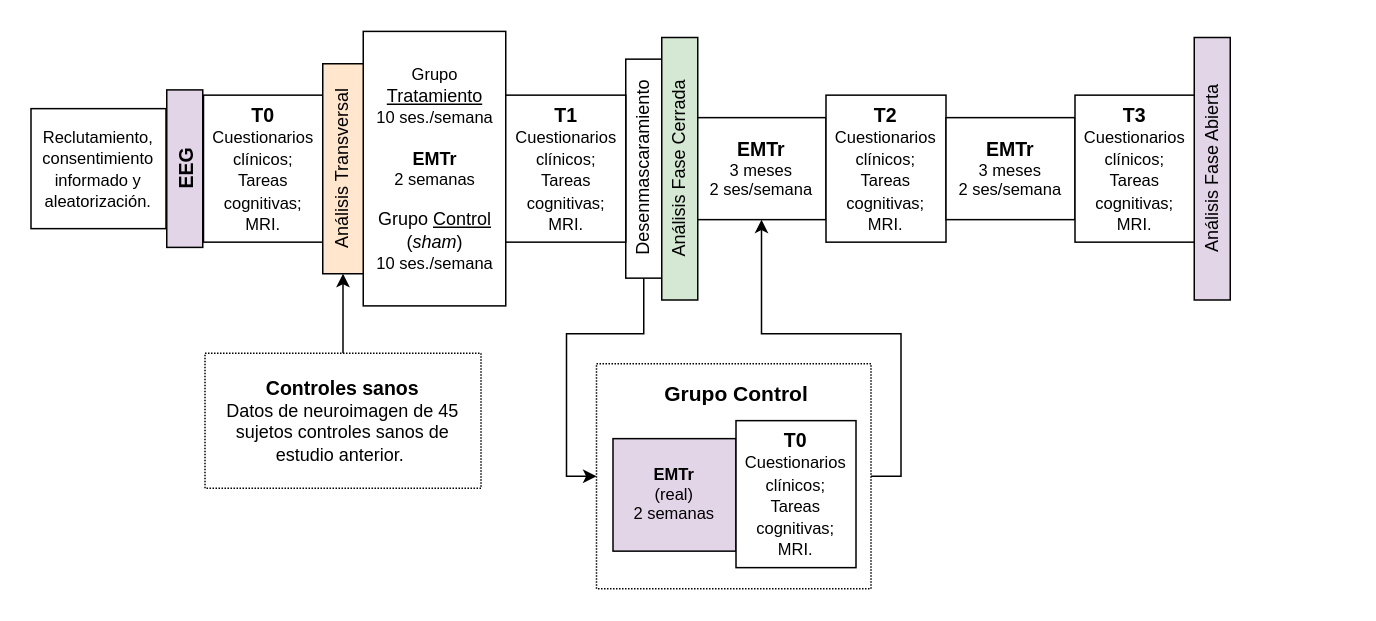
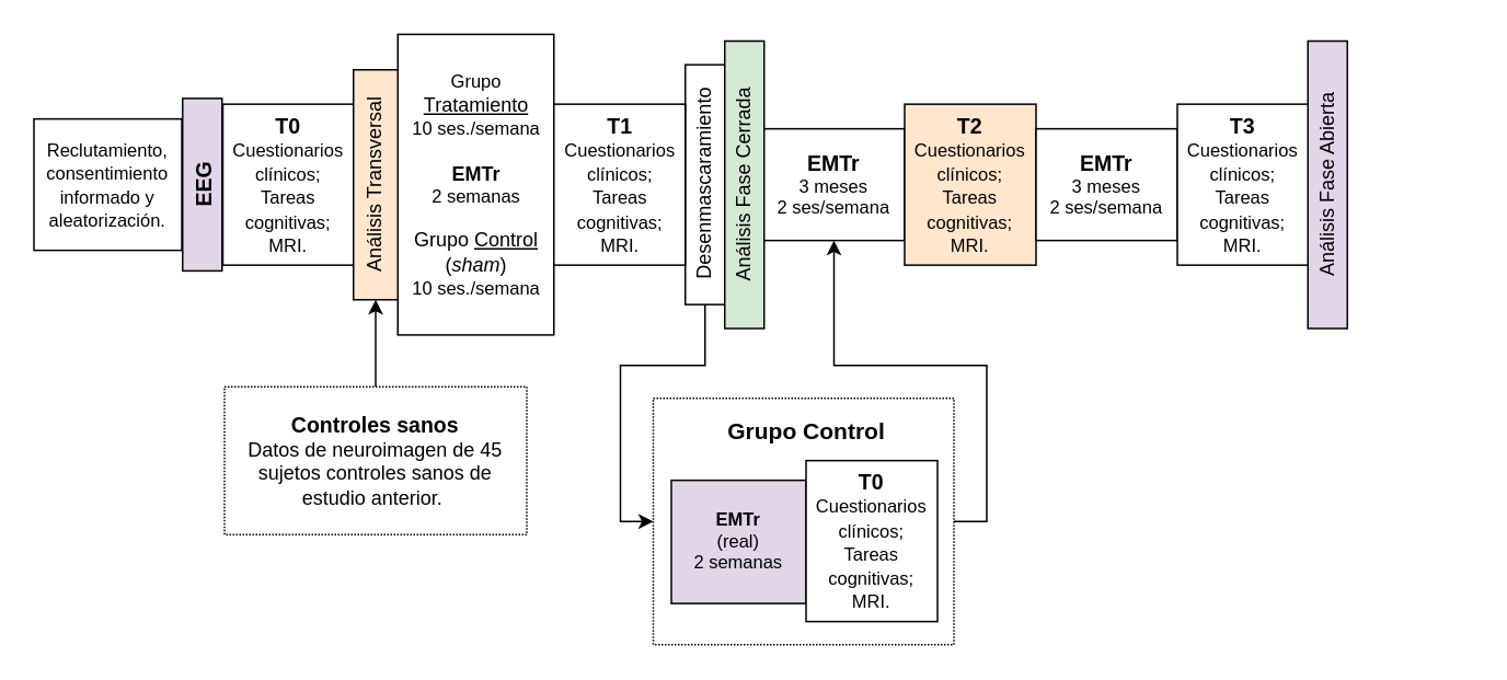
  <mxCell id="0" />
  <mxCell id="1" parent="0" />
  <mxCell id="2" style="edgeStyle=orthogonalEdgeStyle;rounded=0;orthogonalLoop=1;jettySize=auto;html=1;entryX=0.5;entryY=1;entryDx=0;entryDy=0;exitX=1;exitY=0.5;exitDx=0;exitDy=0;" edge="1" parent="1" source="3" target="11"><mxGeometry relative="1" as="geometry"><Array as="points"><mxPoint x="600" y="317" /><mxPoint x="600" y="222" /><mxPoint x="507" y="222" /></Array></mxGeometry></mxCell>
  <mxCell id="3" value="" style="rounded=0;whiteSpace=wrap;html=1;dashed=1;dashPattern=1 1;rotation=0;" parent="1" vertex="1"><mxGeometry x="397" y="242" width="183" height="150" as="geometry" /></mxCell>
  <mxCell id="4" value="&lt;font style=&quot;font-size: 11px&quot;&gt;Reclutamiento, &lt;br&gt;consentimiento informado y aleatorización.&lt;br&gt;&lt;/font&gt;" style="rounded=0;whiteSpace=wrap;html=1;rotation=0;" parent="1" vertex="1"><mxGeometry x="20" y="71.929" width="90" height="80" as="geometry" /></mxCell>
  <mxCell id="5" value="&lt;h2&gt;&lt;font style=&quot;font-size: 13px&quot;&gt;EEG&lt;/font&gt;&lt;/h2&gt;" style="rounded=0;whiteSpace=wrap;html=1;rotation=-90;fillColor=#e1d5e7;" parent="1" vertex="1"><mxGeometry x="70" y="99.929" width="105" height="24" as="geometry" /></mxCell>
  <mxCell id="6" value="&lt;font style=&quot;font-size: 11px&quot;&gt;&lt;font style=&quot;font-size: 11px&quot;&gt;Grupo &lt;u style=&quot;font-size: 12px&quot;&gt;Tratamiento&lt;/u&gt;&lt;br&gt;&lt;font style=&quot;font-size: 11px&quot;&gt;10 ses./semana&lt;/font&gt;&lt;/font&gt;&lt;font style=&quot;font-size: 11px&quot;&gt;&lt;br&gt;&lt;/font&gt;&lt;/font&gt;&lt;div style=&quot;font-size: 11px&quot;&gt;&lt;font style=&quot;font-size: 11px&quot;&gt;&lt;br&gt;&lt;/font&gt;&lt;/div&gt;&lt;div style=&quot;font-size: 11px&quot;&gt;&lt;font style=&quot;font-size: 11px&quot;&gt;&lt;b style=&quot;font-size: 12px&quot;&gt;EMTr&lt;/b&gt;&lt;br&gt;&lt;font style=&quot;font-size: 11px&quot;&gt;2 semanas&lt;br&gt;&lt;/font&gt;&lt;/font&gt;&lt;/div&gt;&lt;div style=&quot;font-size: 11px&quot;&gt;&lt;font style=&quot;font-size: 11px&quot;&gt;&lt;br&gt;&lt;/font&gt;&lt;/div&gt;&lt;div&gt;&lt;font&gt;Grupo &lt;u style=&quot;font-size: 12px&quot;&gt;Control&lt;/u&gt;&lt;br&gt;(&lt;i style=&quot;font-size: 12px&quot;&gt;sham&lt;/i&gt;)&lt;br&gt;&lt;font style=&quot;font-size: 11px&quot;&gt;10 ses./semana&lt;/font&gt;&lt;br&gt;&lt;/font&gt;&lt;/div&gt;" style="rounded=0;whiteSpace=wrap;html=1;rotation=0;" parent="1" vertex="1"><mxGeometry x="241.5" y="20.429" width="95" height="183" as="geometry" /></mxCell>
  <mxCell id="7" value="&lt;font&gt;&lt;b&gt;&lt;font style=&quot;font-size: 13px&quot;&gt;T0&lt;/font&gt;&lt;/b&gt;&lt;/font&gt;&lt;br&gt;&lt;font style=&quot;font-size: 11px&quot;&gt;Cuestionarios clínicos;&lt;br&gt;Tareas cognitivas;&lt;br&gt;MRI.&lt;/font&gt;" style="rounded=0;whiteSpace=wrap;html=1;rotation=0;" parent="1" vertex="1"><mxGeometry x="135" y="62.929" width="80" height="98" as="geometry" /></mxCell>
  <mxCell id="8" style="edgeStyle=orthogonalEdgeStyle;rounded=0;orthogonalLoop=1;jettySize=auto;html=1;exitX=0;exitY=0.5;exitDx=0;exitDy=0;entryX=0;entryY=0.5;entryDx=0;entryDy=0;" edge="1" parent="1" source="9" target="3"><mxGeometry relative="1" as="geometry"><Array as="points"><mxPoint x="428" y="222" /><mxPoint x="377" y="222" /><mxPoint x="377" y="317" /></Array></mxGeometry></mxCell>
  <mxCell id="9" value="&lt;div&gt;Desenmascaramiento&lt;/div&gt;" style="rounded=0;whiteSpace=wrap;html=1;rotation=-90;" parent="1" vertex="1"><mxGeometry x="355.5" y="99.929" width="146" height="24" as="geometry" /></mxCell>
  <mxCell id="10" value="&lt;div style=&quot;font-size: 11px&quot;&gt;&lt;b&gt;EMTr&lt;br&gt;&lt;/b&gt;(real)&lt;br&gt;2 semanas&lt;/div&gt;" style="rounded=0;whiteSpace=wrap;html=1;rotation=0;fillColor=#e1d5e7;" parent="1" vertex="1"><mxGeometry x="408" y="291.929" width="82" height="75" as="geometry" /></mxCell>
  <mxCell id="11" value="&lt;font style=&quot;font-size: 13px&quot;&gt;&lt;font style=&quot;font-size: 13px&quot;&gt;&lt;b&gt;EMTr&lt;/b&gt;&lt;/font&gt;&lt;br&gt;&lt;/font&gt;&lt;div style=&quot;font-size: 11px&quot;&gt;&lt;font style=&quot;font-size: 11px&quot;&gt;3 meses&lt;br&gt;&lt;/font&gt;&lt;/div&gt;&lt;div style=&quot;font-size: 11px&quot;&gt;&lt;font style=&quot;font-size: 11px&quot;&gt;2 ses/semana&lt;br&gt;&lt;/font&gt;&lt;/div&gt;" style="rounded=0;whiteSpace=wrap;html=1;rotation=0;" parent="1" vertex="1"><mxGeometry x="464" y="77.929" width="86" height="68" as="geometry" /></mxCell>
  <mxCell id="12" value="&lt;b&gt;&lt;font style=&quot;font-size: 14px&quot;&gt;Grupo Control&lt;/font&gt;&lt;/b&gt;" style="text;html=1;strokeColor=none;fillColor=none;align=center;verticalAlign=middle;whiteSpace=wrap;rounded=0;dashed=1;dashPattern=1 1;rotation=0;" parent="1" vertex="1"><mxGeometry x="407.5" y="251.929" width="165" height="20" as="geometry" /></mxCell>
  <mxCell id="13" value="&lt;font&gt;&lt;b&gt;&lt;font style=&quot;font-size: 13px&quot;&gt;T1&lt;/font&gt;&lt;/b&gt;&lt;/font&gt;&lt;br&gt;&lt;font style=&quot;font-size: 11px&quot;&gt;Cuestionarios clínicos;&lt;br&gt;Tareas cognitivas;&lt;br&gt;MRI.&lt;/font&gt;" style="rounded=0;whiteSpace=wrap;html=1;rotation=0;" vertex="1" parent="1"><mxGeometry x="336.5" y="62.929" width="80" height="98" as="geometry" /></mxCell>
- <mxCell id="14" value="&lt;font&gt;&lt;b&gt;&lt;font style=&quot;font-size: 13px&quot;&gt;T2&lt;/font&gt;&lt;/b&gt;&lt;/font&gt;&lt;br&gt;&lt;font style=&quot;font-size: 11px&quot;&gt;Cuestionarios clínicos;&lt;br&gt;Tareas cognitivas;&lt;br&gt;MRI.&lt;/font&gt;" style="rounded=0;whiteSpace=wrap;html=1;rotation=0;" vertex="1" parent="1"><mxGeometry x="550" y="62.929" width="80" height="98" as="geometry" /></mxCell>
+ <mxCell id="14" value="&lt;font&gt;&lt;b&gt;&lt;font style=&quot;font-size: 13px&quot;&gt;T2&lt;/font&gt;&lt;/b&gt;&lt;/font&gt;&lt;br&gt;&lt;font style=&quot;font-size: 11px&quot;&gt;Cuestionarios clínicos;&lt;br&gt;Tareas cognitivas;&lt;br&gt;MRI.&lt;/font&gt;" style="rounded=0;whiteSpace=wrap;html=1;rotation=0;fillColor=#ffe6cc;" vertex="1" parent="1"><mxGeometry x="550" y="62.929" width="80" height="98" as="geometry" /></mxCell>
  <mxCell id="15" value="&lt;font style=&quot;font-size: 13px&quot;&gt;&lt;font style=&quot;font-size: 13px&quot;&gt;&lt;b&gt;EMTr&lt;/b&gt;&lt;/font&gt;&lt;br&gt;&lt;/font&gt;&lt;div style=&quot;font-size: 11px&quot;&gt;&lt;font style=&quot;font-size: 11px&quot;&gt;3 meses&lt;br&gt;&lt;/font&gt;&lt;/div&gt;&lt;div style=&quot;font-size: 11px&quot;&gt;&lt;font style=&quot;font-size: 11px&quot;&gt;2 ses/semana&lt;br&gt;&lt;/font&gt;&lt;/div&gt;" style="rounded=0;whiteSpace=wrap;html=1;rotation=0;" vertex="1" parent="1"><mxGeometry x="630" y="77.929" width="86" height="68" as="geometry" /></mxCell>
  <mxCell id="16" value="&lt;font&gt;&lt;b&gt;&lt;font style=&quot;font-size: 13px&quot;&gt;T3&lt;/font&gt;&lt;/b&gt;&lt;/font&gt;&lt;br&gt;&lt;font style=&quot;font-size: 11px&quot;&gt;Cuestionarios clínicos;&lt;br&gt;Tareas cognitivas;&lt;br&gt;MRI.&lt;/font&gt;" style="rounded=0;whiteSpace=wrap;html=1;rotation=0;" vertex="1" parent="1"><mxGeometry x="716" y="62.929" width="80" height="98" as="geometry" /></mxCell>
  <mxCell id="17" value="&lt;font&gt;&lt;b&gt;&lt;font style=&quot;font-size: 13px&quot;&gt;T0&lt;/font&gt;&lt;/b&gt;&lt;/font&gt;&lt;br&gt;&lt;font style=&quot;font-size: 11px&quot;&gt;Cuestionarios clínicos;&lt;br&gt;Tareas cognitivas;&lt;br&gt;MRI.&lt;/font&gt;" style="rounded=0;whiteSpace=wrap;html=1;rotation=0;" vertex="1" parent="1"><mxGeometry x="490" y="279.929" width="80" height="98" as="geometry" /></mxCell>
  <mxCell id="18" value="&lt;div&gt;&lt;font style=&quot;font-size: 12px&quot;&gt;Análisis Fase Cerrada&lt;/font&gt;&lt;/div&gt;" style="rounded=0;whiteSpace=wrap;html=1;rotation=-90;fillColor=#d5e8d4;" vertex="1" parent="1"><mxGeometry x="365" y="100" width="175" height="24" as="geometry" /></mxCell>
  <mxCell id="19" value="&lt;div&gt;&lt;font style=&quot;font-size: 12px&quot;&gt;Análisis Transversal&lt;/font&gt;&lt;/div&gt;" style="rounded=0;whiteSpace=wrap;html=1;rotation=-90;fillColor=#ffe6cc;" vertex="1" parent="1"><mxGeometry x="158" y="98.5" width="140" height="27" as="geometry" /></mxCell>
  <mxCell id="20" value="&lt;div&gt;&lt;font style=&quot;font-size: 12px&quot;&gt;Análisis Fase Abierta&lt;/font&gt;&lt;/div&gt;" style="rounded=0;whiteSpace=wrap;html=1;rotation=-90;fillColor=#e1d5e7;" vertex="1" parent="1"><mxGeometry x="720" y="100" width="175" height="24" as="geometry" /></mxCell>
  <mxCell id="21" value="" style="edgeStyle=orthogonalEdgeStyle;rounded=0;orthogonalLoop=1;jettySize=auto;html=1;" edge="1" parent="1" source="22" target="19"><mxGeometry relative="1" as="geometry" /></mxCell>
  <mxCell id="22" value="&lt;font style=&quot;font-size: 13px&quot;&gt;&lt;b&gt;Controles sanos &lt;br&gt;&lt;/b&gt;&lt;/font&gt;Datos de neuroimagen de 45 sujetos controles sanos de estudio anterior.&amp;nbsp;" style="rounded=0;whiteSpace=wrap;html=1;dashed=1;dashPattern=1 1;rotation=0;" vertex="1" parent="1"><mxGeometry x="136" y="235" width="184" height="90" as="geometry" /></mxCell>
